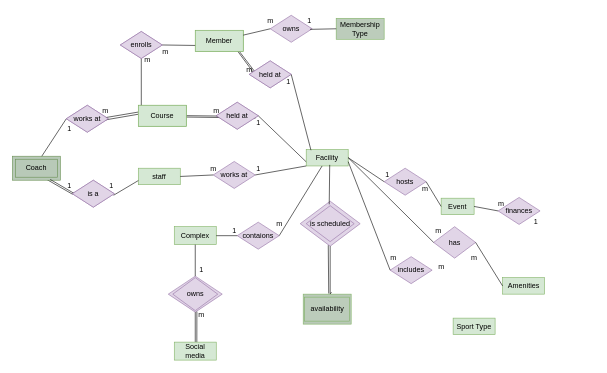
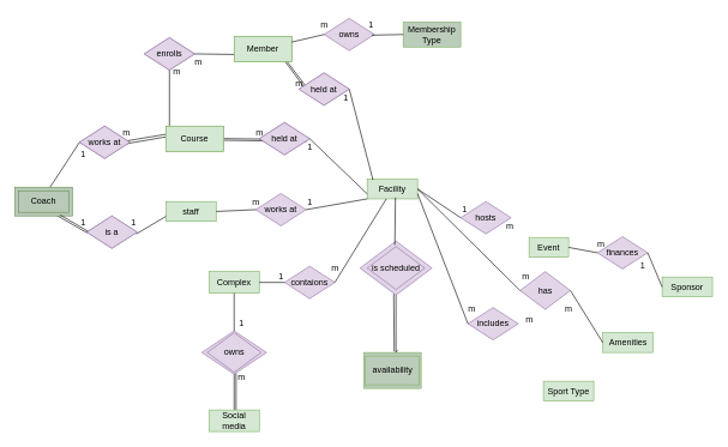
  <mxCell id="0" />
  <mxCell id="1" parent="0" />
  <mxCell id="2" value="Complex" style="rounded=0;whiteSpace=wrap;html=1;fillColor=#d5e8d4;strokeColor=#82b366;" vertex="1" parent="1"><mxGeometry x="290" y="377.5" width="70" height="30" as="geometry" /></mxCell>
  <mxCell id="3" value="Facility" style="rounded=0;whiteSpace=wrap;html=1;fillColor=#d5e8d4;strokeColor=#82b366;" vertex="1" parent="1"><mxGeometry x="510" y="248.75" width="70" height="27.5" as="geometry" /></mxCell>
  <mxCell id="4" value="contaions" style="rhombus;whiteSpace=wrap;html=1;fillColor=#e1d5e7;strokeColor=#9673a6;" vertex="1" parent="1"><mxGeometry x="395" y="370" width="70" height="45" as="geometry" /></mxCell>
  <mxCell id="5" value="" style="endArrow=none;html=1;rounded=0;exitX=1;exitY=0.5;exitDx=0;exitDy=0;entryX=0;entryY=0.5;entryDx=0;entryDy=0;" edge="1" parent="1" source="2" target="4"><mxGeometry width="50" height="50" relative="1" as="geometry"><mxPoint x="655" y="420" as="sourcePoint" /><mxPoint x="705" y="370" as="targetPoint" /></mxGeometry></mxCell>
  <mxCell id="6" value="1" style="text;html=1;align=center;verticalAlign=middle;resizable=0;points=[];autosize=1;strokeColor=none;fillColor=none;" vertex="1" parent="1"><mxGeometry x="375" y="370" width="30" height="30" as="geometry" /></mxCell>
  <mxCell id="7" value="" style="endArrow=none;html=1;rounded=0;exitX=1;exitY=0.5;exitDx=0;exitDy=0;" edge="1" parent="1" source="4" target="3"><mxGeometry width="50" height="50" relative="1" as="geometry"><mxPoint x="395" y="120" as="sourcePoint" /><mxPoint x="445" y="70" as="targetPoint" /></mxGeometry></mxCell>
  <mxCell id="8" value="m" style="text;html=1;align=center;verticalAlign=middle;resizable=0;points=[];autosize=1;strokeColor=none;fillColor=none;" vertex="1" parent="1"><mxGeometry x="450" y="357.5" width="30" height="30" as="geometry" /></mxCell>
  <mxCell id="9" value="" style="rhombus;whiteSpace=wrap;html=1;fillColor=#e1d5e7;strokeColor=#9673a6;" vertex="1" parent="1"><mxGeometry x="280" y="460" width="90" height="60" as="geometry" /></mxCell>
  <mxCell id="10" value="m" style="text;html=1;align=center;verticalAlign=middle;resizable=0;points=[];autosize=1;strokeColor=none;fillColor=none;" vertex="1" parent="1"><mxGeometry x="320" y="510" width="30" height="30" as="geometry" /></mxCell>
  <mxCell id="11" value="1" style="text;html=1;align=center;verticalAlign=middle;resizable=0;points=[];autosize=1;strokeColor=none;fillColor=none;" vertex="1" parent="1"><mxGeometry x="320" y="435" width="30" height="30" as="geometry" /></mxCell>
  <mxCell id="12" value="" style="endArrow=none;html=1;rounded=0;exitX=0.5;exitY=1;exitDx=0;exitDy=0;" edge="1" parent="1" source="2" target="9"><mxGeometry width="50" height="50" relative="1" as="geometry"><mxPoint x="475" y="403" as="sourcePoint" /><mxPoint x="510" y="403" as="targetPoint" /></mxGeometry></mxCell>
  <mxCell id="13" value="" style="endArrow=none;html=1;rounded=0;entryX=0.5;entryY=0;entryDx=0;entryDy=0;" edge="1" parent="1" source="9"><mxGeometry width="50" height="50" relative="1" as="geometry"><mxPoint x="330" y="510" as="sourcePoint" /><mxPoint x="325" y="570" as="targetPoint" /></mxGeometry></mxCell>
  <mxCell id="14" value="" style="endArrow=none;html=1;rounded=0;entryX=0.533;entryY=0.019;entryDx=0;entryDy=0;entryPerimeter=0;exitX=0.53;exitY=0.984;exitDx=0;exitDy=0;exitPerimeter=0;" edge="1" parent="1" source="9"><mxGeometry width="50" height="50" relative="1" as="geometry"><mxPoint x="328" y="510" as="sourcePoint" /><mxPoint x="327.64" y="570.95" as="targetPoint" /></mxGeometry></mxCell>
  <mxCell id="15" value="" style="rhombus;whiteSpace=wrap;html=1;fillColor=#e1d5e7;strokeColor=#9673a6;" vertex="1" parent="1"><mxGeometry x="500" y="335" width="100" height="75" as="geometry" /></mxCell>
  <mxCell id="16" value="" style="endArrow=none;html=1;rounded=0;exitX=0.468;exitY=0.979;exitDx=0;exitDy=0;exitPerimeter=0;entryX=0.532;entryY=-0.019;entryDx=0;entryDy=0;entryPerimeter=0;" edge="1" parent="1" source="15" target="18"><mxGeometry width="50" height="50" relative="1" as="geometry"><mxPoint x="544.69" y="410" as="sourcePoint" /><mxPoint x="545" y="490" as="targetPoint" /></mxGeometry></mxCell>
  <mxCell id="17" value="" style="endArrow=none;html=1;rounded=0;entryX=0.589;entryY=-0.068;entryDx=0;entryDy=0;exitX=0.5;exitY=1;exitDx=0;exitDy=0;exitPerimeter=0;entryPerimeter=0;" edge="1" parent="1" source="15" target="18"><mxGeometry width="50" height="50" relative="1" as="geometry"><mxPoint x="555" y="410" as="sourcePoint" /><mxPoint x="554.69" y="485" as="targetPoint" /><Array as="points"><mxPoint x="550" y="490" /></Array></mxGeometry></mxCell>
  <mxCell id="18" value="" style="rounded=0;whiteSpace=wrap;html=1;fillColor=#B9C9B8;strokeColor=#82b366;" vertex="1" parent="1"><mxGeometry x="505" y="490" width="80" height="50" as="geometry" /></mxCell>
  <mxCell id="19" value="availability" style="rounded=0;whiteSpace=wrap;html=1;fillColor=#BCCCBB;strokeColor=#82b366;" vertex="1" parent="1"><mxGeometry x="507.5" y="495" width="75" height="40" as="geometry" /></mxCell>
  <mxCell id="20" value="" style="endArrow=none;html=1;rounded=0;entryX=0.484;entryY=0.07;entryDx=0;entryDy=0;entryPerimeter=0;exitX=0.56;exitY=0.935;exitDx=0;exitDy=0;exitPerimeter=0;" edge="1" parent="1" source="3" target="15"><mxGeometry width="50" height="50" relative="1" as="geometry"><mxPoint x="549" y="280" as="sourcePoint" /><mxPoint x="345" y="340" as="targetPoint" /></mxGeometry></mxCell>
  <mxCell id="21" value="is scheduled" style="rhombus;whiteSpace=wrap;html=1;fillColor=#e1d5e7;strokeColor=#9673a6;" vertex="1" parent="1"><mxGeometry x="510" y="342.5" width="80" height="60" as="geometry" /></mxCell>
  <mxCell id="22" value="owns" style="rhombus;whiteSpace=wrap;html=1;fillColor=#e1d5e7;strokeColor=#9673a6;" vertex="1" parent="1"><mxGeometry x="287.5" y="462.5" width="75" height="55" as="geometry" /></mxCell>
  <mxCell id="23" value="Sport Type" style="rounded=0;whiteSpace=wrap;html=1;fillColor=#d5e8d4;strokeColor=#82b366;" vertex="1" parent="1"><mxGeometry x="755" y="530" width="70" height="27.5" as="geometry" /></mxCell>
  <mxCell id="24" value="includes" style="rhombus;whiteSpace=wrap;html=1;fillColor=#e1d5e7;strokeColor=#9673a6;" vertex="1" parent="1"><mxGeometry x="650" y="427.5" width="70" height="45" as="geometry" /></mxCell>
  <mxCell id="25" value="" style="endArrow=none;html=1;rounded=0;exitX=1;exitY=0.75;exitDx=0;exitDy=0;entryX=0;entryY=0.5;entryDx=0;entryDy=0;" edge="1" parent="1" target="24"><mxGeometry width="50" height="50" relative="1" as="geometry"><mxPoint x="580" y="269" as="sourcePoint" /><mxPoint x="930" y="270" as="targetPoint" /></mxGeometry></mxCell>
  <mxCell id="26" value="m" style="text;html=1;align=center;verticalAlign=middle;resizable=0;points=[];autosize=1;strokeColor=none;fillColor=none;" vertex="1" parent="1"><mxGeometry x="640" y="415" width="30" height="30" as="geometry" /></mxCell>
  <mxCell id="27" value="m" style="text;html=1;align=center;verticalAlign=middle;resizable=0;points=[];autosize=1;strokeColor=none;fillColor=none;" vertex="1" parent="1"><mxGeometry x="720" y="430" width="30" height="30" as="geometry" /></mxCell>
  <mxCell id="28" value="Amenities" style="rounded=0;whiteSpace=wrap;html=1;fillColor=#d5e8d4;strokeColor=#82b366;" vertex="1" parent="1"><mxGeometry x="837.5" y="462.5" width="70" height="27.5" as="geometry" /></mxCell>
  <mxCell id="29" value="has" style="rhombus;whiteSpace=wrap;html=1;fillColor=#e1d5e7;strokeColor=#9673a6;" vertex="1" parent="1"><mxGeometry x="722.5" y="377.5" width="70" height="52.5" as="geometry" /></mxCell>
  <mxCell id="30" value="" style="endArrow=none;html=1;rounded=0;entryX=0;entryY=0.5;entryDx=0;entryDy=0;exitX=1;exitY=0.5;exitDx=0;exitDy=0;" edge="1" parent="1" target="29" source="3"><mxGeometry width="50" height="50" relative="1" as="geometry"><mxPoint x="560" y="345.09" as="sourcePoint" /><mxPoint x="1012.5" y="202.5" as="targetPoint" /></mxGeometry></mxCell>
  <mxCell id="31" value="m" style="text;html=1;align=center;verticalAlign=middle;resizable=0;points=[];autosize=1;strokeColor=none;fillColor=none;" vertex="1" parent="1"><mxGeometry x="715" y="370" width="30" height="30" as="geometry" /></mxCell>
  <mxCell id="32" value="" style="endArrow=none;html=1;rounded=0;exitX=1;exitY=0.5;exitDx=0;exitDy=0;entryX=0;entryY=0.5;entryDx=0;entryDy=0;" edge="1" parent="1" source="29" target="28"><mxGeometry width="50" height="50" relative="1" as="geometry"><mxPoint x="722.5" y="240" as="sourcePoint" /><mxPoint x="772.5" y="190" as="targetPoint" /></mxGeometry></mxCell>
  <mxCell id="33" value="m" style="text;html=1;align=center;verticalAlign=middle;resizable=0;points=[];autosize=1;strokeColor=none;fillColor=none;" vertex="1" parent="1"><mxGeometry x="775" y="415" width="30" height="30" as="geometry" /></mxCell>
  <mxCell id="34" value="Event" style="rounded=0;whiteSpace=wrap;html=1;fillColor=#d5e8d4;strokeColor=#82b366;" vertex="1" parent="1"><mxGeometry x="735" y="330" width="55" height="27.5" as="geometry" /></mxCell>
  <mxCell id="35" value="hosts" style="rhombus;whiteSpace=wrap;html=1;fillColor=#e1d5e7;strokeColor=#9673a6;" vertex="1" parent="1"><mxGeometry x="640" y="280" width="70" height="45" as="geometry" /></mxCell>
  <mxCell id="36" value="" style="endArrow=none;html=1;rounded=0;exitX=1;exitY=0.5;exitDx=0;exitDy=0;entryX=0;entryY=0.5;entryDx=0;entryDy=0;" edge="1" parent="1" target="35" source="3"><mxGeometry width="50" height="50" relative="1" as="geometry"><mxPoint x="565" y="331.5" as="sourcePoint" /><mxPoint x="955" y="90" as="targetPoint" /></mxGeometry></mxCell>
  <mxCell id="37" value="1" style="text;html=1;align=center;verticalAlign=middle;resizable=0;points=[];autosize=1;strokeColor=none;fillColor=none;" vertex="1" parent="1"><mxGeometry x="630" y="276.25" width="30" height="30" as="geometry" /></mxCell>
- <mxCell id="38" value="" style="endArrow=none;html=1;rounded=0;exitX=1;exitY=0.5;exitDx=0;exitDy=0;entryX=0;entryY=0.5;entryDx=0;entryDy=0;" edge="1" parent="1" source="35" target="34"><mxGeometry width="50" height="50" relative="1" as="geometry"><mxPoint x="665" y="127.5" as="sourcePoint" /><mxPoint x="715" y="77.5" as="targetPoint" /></mxGeometry></mxCell>
  <mxCell id="39" value="m" style="text;html=1;align=center;verticalAlign=middle;resizable=0;points=[];autosize=1;strokeColor=none;fillColor=none;" vertex="1" parent="1"><mxGeometry x="692.5" y="300" width="30" height="30" as="geometry" /></mxCell>
+ <mxCell id="40" value="Sponsor" style="rounded=0;whiteSpace=wrap;html=1;fillColor=#d5e8d4;strokeColor=#82b366;" vertex="1" parent="1"><mxGeometry x="920" y="385" width="70" height="27.5" as="geometry" /></mxCell>
  <mxCell id="41" value="finances" style="rhombus;whiteSpace=wrap;html=1;fillColor=#e1d5e7;strokeColor=#9673a6;" vertex="1" parent="1"><mxGeometry x="830" y="328.75" width="70" height="45" as="geometry" /></mxCell>
  <mxCell id="42" value="" style="endArrow=none;html=1;rounded=0;exitX=1;exitY=0.5;exitDx=0;exitDy=0;entryX=0;entryY=0.5;entryDx=0;entryDy=0;" edge="1" parent="1" target="41" source="34"><mxGeometry width="50" height="50" relative="1" as="geometry"><mxPoint x="735" y="372.5" as="sourcePoint" /><mxPoint x="1140" y="168.75" as="targetPoint" /></mxGeometry></mxCell>
  <mxCell id="43" value="m" style="text;html=1;align=center;verticalAlign=middle;resizable=0;points=[];autosize=1;strokeColor=none;fillColor=none;" vertex="1" parent="1"><mxGeometry x="820" y="325" width="30" height="30" as="geometry" /></mxCell>
+ <mxCell id="44" value="" style="endArrow=none;html=1;rounded=0;exitX=1;exitY=0.5;exitDx=0;exitDy=0;entryX=0;entryY=0.5;entryDx=0;entryDy=0;" edge="1" parent="1" source="41" target="40"><mxGeometry width="50" height="50" relative="1" as="geometry"><mxPoint x="850" y="206.25" as="sourcePoint" /><mxPoint x="900" y="156.25" as="targetPoint" /></mxGeometry></mxCell>
  <mxCell id="45" value="1" style="text;html=1;align=center;verticalAlign=middle;resizable=0;points=[];autosize=1;strokeColor=none;fillColor=none;" vertex="1" parent="1"><mxGeometry x="877.5" y="355" width="30" height="30" as="geometry" /></mxCell>
  <mxCell id="46" value="staff" style="rounded=0;whiteSpace=wrap;html=1;fillColor=#d5e8d4;strokeColor=#82b366;" vertex="1" parent="1"><mxGeometry x="230" y="280" width="70" height="27.5" as="geometry" /></mxCell>
  <mxCell id="47" value="works at" style="rhombus;whiteSpace=wrap;html=1;fillColor=#e1d5e7;strokeColor=#9673a6;" vertex="1" parent="1"><mxGeometry x="355" y="268.75" width="70" height="45" as="geometry" /></mxCell>
  <mxCell id="48" value="" style="endArrow=none;html=1;rounded=0;exitX=0;exitY=1;exitDx=0;exitDy=0;entryX=1;entryY=0.5;entryDx=0;entryDy=0;" edge="1" parent="1" target="47" source="3"><mxGeometry width="50" height="50" relative="1" as="geometry"><mxPoint x="230" y="36.5" as="sourcePoint" /><mxPoint x="580" y="37.5" as="targetPoint" /></mxGeometry></mxCell>
  <mxCell id="49" value="m" style="text;html=1;align=center;verticalAlign=middle;resizable=0;points=[];autosize=1;strokeColor=none;fillColor=none;" vertex="1" parent="1"><mxGeometry x="340" y="266.25" width="30" height="30" as="geometry" /></mxCell>
  <mxCell id="50" value="1" style="text;html=1;align=center;verticalAlign=middle;resizable=0;points=[];autosize=1;strokeColor=none;fillColor=none;" vertex="1" parent="1"><mxGeometry x="415" y="266.25" width="30" height="30" as="geometry" /></mxCell>
  <mxCell id="51" value="" style="endArrow=none;html=1;rounded=0;exitX=0;exitY=0.5;exitDx=0;exitDy=0;entryX=1;entryY=0.5;entryDx=0;entryDy=0;" edge="1" parent="1" source="47" target="46"><mxGeometry width="50" height="50" relative="1" as="geometry"><mxPoint x="290" y="75" as="sourcePoint" /><mxPoint x="230" y="280" as="targetPoint" /></mxGeometry></mxCell>
  <mxCell id="52" value="held at" style="rhombus;whiteSpace=wrap;html=1;fillColor=#e1d5e7;strokeColor=#9673a6;" vertex="1" parent="1"><mxGeometry x="360" y="170" width="70" height="45" as="geometry" /></mxCell>
  <mxCell id="53" value="" style="endArrow=none;html=1;rounded=0;exitX=0;exitY=0.75;exitDx=0;exitDy=0;entryX=1;entryY=0.5;entryDx=0;entryDy=0;" edge="1" parent="1" target="52" source="3"><mxGeometry width="50" height="50" relative="1" as="geometry"><mxPoint x="510" y="209.75" as="sourcePoint" /><mxPoint x="580" y="-28.75" as="targetPoint" /></mxGeometry></mxCell>
  <mxCell id="54" value="m" style="text;html=1;align=center;verticalAlign=middle;resizable=0;points=[];autosize=1;strokeColor=none;fillColor=none;" vertex="1" parent="1"><mxGeometry x="345" y="170" width="30" height="30" as="geometry" /></mxCell>
  <mxCell id="55" value="1" style="text;html=1;align=center;verticalAlign=middle;resizable=0;points=[];autosize=1;strokeColor=none;fillColor=none;" vertex="1" parent="1"><mxGeometry x="415" y="190" width="30" height="30" as="geometry" /></mxCell>
  <mxCell id="56" value="" style="endArrow=none;html=1;rounded=0;exitX=0.078;exitY=0.512;exitDx=0;exitDy=0;exitPerimeter=0;entryX=0.994;entryY=0.559;entryDx=0;entryDy=0;entryPerimeter=0;" edge="1" parent="1" source="61"><mxGeometry width="50" height="50" relative="1" as="geometry"><mxPoint x="290" y="8.75" as="sourcePoint" /><mxPoint x="309.52" y="192.36" as="targetPoint" /></mxGeometry></mxCell>
  <mxCell id="57" value="works at" style="rhombus;whiteSpace=wrap;html=1;fillColor=#e1d5e7;strokeColor=#9673a6;" vertex="1" parent="1"><mxGeometry x="110" y="175" width="70" height="45" as="geometry" /></mxCell>
  <mxCell id="58" value="" style="endArrow=none;html=1;rounded=0;exitX=0;exitY=0.5;exitDx=0;exitDy=0;entryX=0.921;entryY=0.546;entryDx=0;entryDy=0;entryPerimeter=0;" edge="1" parent="1" target="57"><mxGeometry width="50" height="50" relative="1" as="geometry"><mxPoint x="230" y="190" as="sourcePoint" /><mxPoint x="455" y="-158.75" as="targetPoint" /></mxGeometry></mxCell>
  <mxCell id="59" value="" style="endArrow=none;html=1;rounded=0;exitX=0;exitY=0.5;exitDx=0;exitDy=0;entryX=0.5;entryY=0;entryDx=0;entryDy=0;" edge="1" parent="1" source="63"><mxGeometry width="50" height="50" relative="1" as="geometry"><mxPoint x="165" y="-121.25" as="sourcePoint" /><mxPoint x="65" y="266.25" as="targetPoint" /></mxGeometry></mxCell>
  <mxCell id="60" value="" style="endArrow=none;html=1;rounded=0;entryX=0.984;entryY=0.617;entryDx=0;entryDy=0;entryPerimeter=0;exitX=0.938;exitY=0.585;exitDx=0;exitDy=0;exitPerimeter=0;" edge="1" parent="1" source="61"><mxGeometry width="50" height="50" relative="1" as="geometry"><mxPoint x="370" y="200" as="sourcePoint" /><mxPoint x="308.72" y="194.68" as="targetPoint" /></mxGeometry></mxCell>
  <mxCell id="61" value="held at" style="rhombus;whiteSpace=wrap;html=1;fillColor=#e1d5e7;strokeColor=#9673a6;" vertex="1" parent="1"><mxGeometry x="360" y="170" width="70" height="45" as="geometry" /></mxCell>
  <mxCell id="62" value="" style="endArrow=none;html=1;rounded=0;exitX=0.029;exitY=0.4;exitDx=0;exitDy=0;entryX=0.924;entryY=0.46;entryDx=0;entryDy=0;entryPerimeter=0;exitPerimeter=0;" edge="1" parent="1" target="57"><mxGeometry width="50" height="50" relative="1" as="geometry"><mxPoint x="232.32" y="186" as="sourcePoint" /><mxPoint x="170" y="170" as="targetPoint" /></mxGeometry></mxCell>
  <mxCell id="63" value="works at" style="rhombus;whiteSpace=wrap;html=1;fillColor=#e1d5e7;strokeColor=#9673a6;" vertex="1" parent="1"><mxGeometry x="110" y="175" width="70" height="45" as="geometry" /></mxCell>
  <mxCell id="64" value="is a" style="rhombus;whiteSpace=wrap;html=1;fillColor=#e1d5e7;strokeColor=#9673a6;" vertex="1" parent="1"><mxGeometry x="120" y="300" width="70" height="45" as="geometry" /></mxCell>
  <mxCell id="65" value="1" style="text;html=1;align=center;verticalAlign=middle;resizable=0;points=[];autosize=1;strokeColor=none;fillColor=none;" vertex="1" parent="1"><mxGeometry x="100" y="200" width="30" height="30" as="geometry" /></mxCell>
  <mxCell id="66" value="m" style="text;html=1;align=center;verticalAlign=middle;resizable=0;points=[];autosize=1;strokeColor=none;fillColor=none;" vertex="1" parent="1"><mxGeometry x="160" y="170" width="30" height="30" as="geometry" /></mxCell>
  <mxCell id="67" value="1" style="text;html=1;align=center;verticalAlign=middle;resizable=0;points=[];autosize=1;strokeColor=none;fillColor=none;" vertex="1" parent="1"><mxGeometry x="170" y="293.75" width="30" height="30" as="geometry" /></mxCell>
  <mxCell id="68" value="1" style="text;html=1;align=center;verticalAlign=middle;resizable=0;points=[];autosize=1;strokeColor=none;fillColor=none;" vertex="1" parent="1"><mxGeometry x="100" y="293.75" width="30" height="30" as="geometry" /></mxCell>
  <mxCell id="69" value="" style="endArrow=none;html=1;rounded=0;exitX=0.681;exitY=0.99;exitDx=0;exitDy=0;entryX=0.586;entryY=1.049;entryDx=0;entryDy=0;entryPerimeter=0;exitPerimeter=0;" edge="1" parent="1" source="68"><mxGeometry width="50" height="50" relative="1" as="geometry"><mxPoint x="120" y="208" as="sourcePoint" /><mxPoint x="71.02" y="295.097" as="targetPoint" /></mxGeometry></mxCell>
  <mxCell id="70" value="" style="endArrow=none;html=1;rounded=0;exitX=0;exitY=0.75;exitDx=0;exitDy=0;entryX=0.626;entryY=1.045;entryDx=0;entryDy=0;entryPerimeter=0;" edge="1" parent="1" source="46" target="67"><mxGeometry width="50" height="50" relative="1" as="geometry"><mxPoint x="130" y="333" as="sourcePoint" /><mxPoint x="81" y="305" as="targetPoint" /></mxGeometry></mxCell>
  <mxCell id="71" value="Social media" style="rounded=0;whiteSpace=wrap;html=1;fillColor=#d5e8d4;strokeColor=#82b366;" vertex="1" parent="1"><mxGeometry x="290" y="570" width="70" height="30" as="geometry" /></mxCell>
  <mxCell id="72" value="Courses" style="rounded=0;whiteSpace=wrap;html=1;fillColor=#B8C9B8;strokeColor=#688F52;" vertex="1" parent="1"><mxGeometry x="20" y="260" width="80" height="40" as="geometry" /></mxCell>
  <mxCell id="73" value="Coach" style="rounded=0;whiteSpace=wrap;html=1;fillColor=#B8C9B8;strokeColor=#688F52;" vertex="1" parent="1"><mxGeometry x="25" y="265" width="70" height="30" as="geometry" /></mxCell>
  <mxCell id="74" value="Course" style="rounded=0;whiteSpace=wrap;html=1;fillColor=#d5e8d4;strokeColor=#82b366;" vertex="1" parent="1"><mxGeometry x="230" y="175" width="80" height="35" as="geometry" /></mxCell>
  <mxCell id="75" value="" style="endArrow=none;html=1;rounded=0;entryX=0.79;entryY=0.969;entryDx=0;entryDy=0;entryPerimeter=0;exitX=0.942;exitY=1.045;exitDx=0;exitDy=0;exitPerimeter=0;" edge="1" parent="1" source="68" target="72"><mxGeometry width="50" height="50" relative="1" as="geometry"><mxPoint x="130" y="330" as="sourcePoint" /><mxPoint x="85" y="300" as="targetPoint" /></mxGeometry></mxCell>
  <mxCell id="76" value="is a" style="rhombus;whiteSpace=wrap;html=1;fillColor=#e1d5e7;strokeColor=#9673a6;" vertex="1" parent="1"><mxGeometry x="120" y="300" width="70" height="45" as="geometry" /></mxCell>
  <mxCell id="77" value="held at" style="rhombus;whiteSpace=wrap;html=1;fillColor=#e1d5e7;strokeColor=#9673a6;" vertex="1" parent="1"><mxGeometry x="415" y="101" width="70" height="45" as="geometry" /></mxCell>
  <mxCell id="78" value="" style="endArrow=none;html=1;rounded=0;exitX=0.114;exitY=0.045;exitDx=0;exitDy=0;entryX=1;entryY=0.5;entryDx=0;entryDy=0;exitPerimeter=0;" edge="1" parent="1" target="77" source="3"><mxGeometry width="50" height="50" relative="1" as="geometry"><mxPoint x="565" y="200" as="sourcePoint" /><mxPoint x="635" y="-97.75" as="targetPoint" /></mxGeometry></mxCell>
  <mxCell id="79" value="m" style="text;html=1;align=center;verticalAlign=middle;resizable=0;points=[];autosize=1;strokeColor=none;fillColor=none;" vertex="1" parent="1"><mxGeometry x="400" y="101" width="30" height="30" as="geometry" /></mxCell>
  <mxCell id="80" value="1" style="text;html=1;align=center;verticalAlign=middle;resizable=0;points=[];autosize=1;strokeColor=none;fillColor=none;" vertex="1" parent="1"><mxGeometry x="465" y="121" width="30" height="30" as="geometry" /></mxCell>
  <mxCell id="81" value="" style="endArrow=none;html=1;rounded=0;exitX=0.218;exitY=0.681;exitDx=0;exitDy=0;exitPerimeter=0;entryX=0.563;entryY=0;entryDx=0;entryDy=0;entryPerimeter=0;" edge="1" parent="1" source="83" target="84"><mxGeometry width="50" height="50" relative="1" as="geometry"><mxPoint x="345" y="-60.25" as="sourcePoint" /><mxPoint x="364.52" y="123.36" as="targetPoint" /></mxGeometry></mxCell>
  <mxCell id="82" value="" style="endArrow=none;html=1;rounded=0;entryX=0.903;entryY=0.96;entryDx=0;entryDy=0;entryPerimeter=0;exitX=1.031;exitY=0.892;exitDx=0;exitDy=0;exitPerimeter=0;" edge="1" parent="1" source="79" target="84"><mxGeometry width="50" height="50" relative="1" as="geometry"><mxPoint x="425" y="131" as="sourcePoint" /><mxPoint x="363.72" y="125.68" as="targetPoint" /></mxGeometry></mxCell>
  <mxCell id="83" value="held at" style="rhombus;whiteSpace=wrap;html=1;fillColor=#e1d5e7;strokeColor=#9673a6;" vertex="1" parent="1"><mxGeometry x="415" y="101" width="70" height="45" as="geometry" /></mxCell>
  <mxCell id="84" value="Member" style="rounded=0;whiteSpace=wrap;html=1;fillColor=#d5e8d4;strokeColor=#82b366;" vertex="1" parent="1"><mxGeometry x="325" y="50" width="80" height="35" as="geometry" /></mxCell>
  <mxCell id="85" value="held at" style="rhombus;whiteSpace=wrap;html=1;fillColor=#e1d5e7;strokeColor=#9673a6;" vertex="1" parent="1"><mxGeometry x="200" y="52" width="70" height="45" as="geometry" /></mxCell>
  <mxCell id="86" value="" style="endArrow=none;html=1;rounded=0;exitX=0.813;exitY=0.75;exitDx=0;exitDy=0;entryX=1;entryY=0.5;entryDx=0;entryDy=0;exitPerimeter=0;" edge="1" parent="1" target="85" source="84"><mxGeometry width="50" height="50" relative="1" as="geometry"><mxPoint x="350" y="151" as="sourcePoint" /><mxPoint x="420" y="-146.75" as="targetPoint" /></mxGeometry></mxCell>
  <mxCell id="87" value="m" style="text;html=1;align=center;verticalAlign=middle;resizable=0;points=[];autosize=1;strokeColor=none;fillColor=none;" vertex="1" parent="1"><mxGeometry x="230" y="85" width="30" height="30" as="geometry" /></mxCell>
  <mxCell id="88" value="" style="endArrow=none;html=1;rounded=0;exitX=0.5;exitY=1;exitDx=0;exitDy=0;entryX=0.063;entryY=0.714;entryDx=0;entryDy=0;entryPerimeter=0;" edge="1" parent="1" source="89" target="74"><mxGeometry width="50" height="50" relative="1" as="geometry"><mxPoint x="210.93" y="117.76" as="sourcePoint" /><mxPoint x="230" y="170" as="targetPoint" /></mxGeometry></mxCell>
  <mxCell id="89" value="enrolls" style="rhombus;whiteSpace=wrap;html=1;fillColor=#e1d5e7;strokeColor=#9673a6;" vertex="1" parent="1"><mxGeometry x="200" y="52" width="70" height="45" as="geometry" /></mxCell>
  <mxCell id="90" value="Course" style="rounded=0;whiteSpace=wrap;html=1;fillColor=#d5e8d4;strokeColor=#82b366;" vertex="1" parent="1"><mxGeometry x="230" y="175" width="80" height="35" as="geometry" /></mxCell>
  <mxCell id="91" value="m" style="text;html=1;align=center;verticalAlign=middle;resizable=0;points=[];autosize=1;strokeColor=none;fillColor=none;" vertex="1" parent="1"><mxGeometry x="260" y="71" width="30" height="30" as="geometry" /></mxCell>
  <mxCell id="92" value="Member" style="rounded=0;whiteSpace=wrap;html=1;fillColor=#d5e8d4;strokeColor=#82b366;" vertex="1" parent="1"><mxGeometry x="325" y="50" width="80" height="35" as="geometry" /></mxCell>
  <mxCell id="93" value="Membership Type" style="rounded=0;whiteSpace=wrap;html=1;fillColor=#bcccbb;strokeColor=#82b366;" vertex="1" parent="1"><mxGeometry x="560" y="30" width="80" height="35" as="geometry" /></mxCell>
  <mxCell id="94" value="owns" style="rhombus;whiteSpace=wrap;html=1;fillColor=#e1d5e7;strokeColor=#9673a6;" vertex="1" parent="1"><mxGeometry x="450" y="25" width="70" height="45" as="geometry" /></mxCell>
  <mxCell id="95" value="" style="endArrow=none;html=1;rounded=0;entryX=0;entryY=0.5;entryDx=0;entryDy=0;" edge="1" parent="1" source="92" target="94"><mxGeometry width="50" height="50" relative="1" as="geometry"><mxPoint x="310" y="160" as="sourcePoint" /><mxPoint x="260" y="210" as="targetPoint" /></mxGeometry></mxCell>
  <mxCell id="96" value="1" style="text;html=1;align=center;verticalAlign=middle;resizable=0;points=[];autosize=1;strokeColor=none;fillColor=none;" vertex="1" parent="1"><mxGeometry x="500" y="20" width="30" height="30" as="geometry" /></mxCell>
  <mxCell id="97" value="m" style="text;html=1;align=center;verticalAlign=middle;resizable=0;points=[];autosize=1;strokeColor=none;fillColor=none;" vertex="1" parent="1"><mxGeometry x="435" y="20" width="30" height="30" as="geometry" /></mxCell>
  <mxCell id="98" value="" style="endArrow=none;html=1;rounded=0;entryX=0;entryY=0.5;entryDx=0;entryDy=0;exitX=0.947;exitY=0.521;exitDx=0;exitDy=0;exitPerimeter=0;" edge="1" parent="1" source="94" target="93"><mxGeometry width="50" height="50" relative="1" as="geometry"><mxPoint x="415" y="68" as="sourcePoint" /><mxPoint x="460" y="58" as="targetPoint" /></mxGeometry></mxCell>
